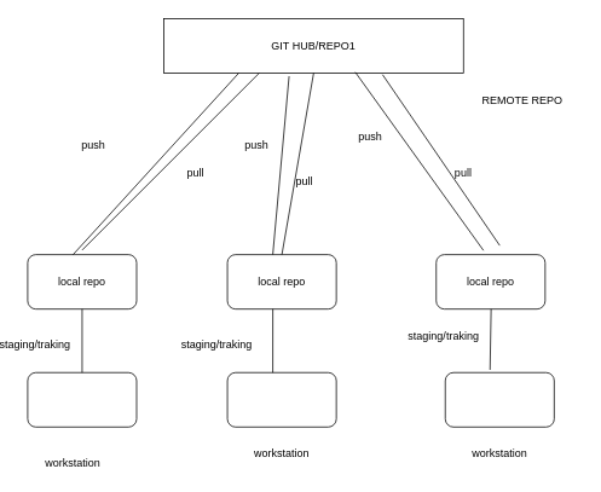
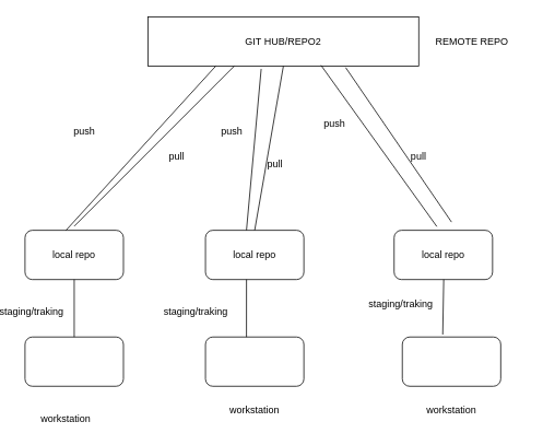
  <mxCell id="0" />
  <mxCell id="1" parent="0" />
  <mxCell id="2" value="" style="rounded=1;whiteSpace=wrap;html=1;" vertex="1" parent="1"><mxGeometry x="30" y="410" width="120" height="60" as="geometry" /></mxCell>
  <mxCell id="3" value="" style="rounded=1;whiteSpace=wrap;html=1;" vertex="1" parent="1"><mxGeometry x="250" y="410" width="120" height="60" as="geometry" /></mxCell>
  <mxCell id="4" value="" style="rounded=1;whiteSpace=wrap;html=1;" vertex="1" parent="1"><mxGeometry x="490" y="410" width="120" height="60" as="geometry" /></mxCell>
  <mxCell id="5" value="local repo" style="rounded=1;whiteSpace=wrap;html=1;" vertex="1" parent="1"><mxGeometry x="30" y="280" width="120" height="60" as="geometry" /></mxCell>
  <mxCell id="6" value="local repo" style="rounded=1;whiteSpace=wrap;html=1;" vertex="1" parent="1"><mxGeometry x="250" y="280" width="120" height="60" as="geometry" /></mxCell>
  <mxCell id="7" value="local repo" style="rounded=1;whiteSpace=wrap;html=1;" vertex="1" parent="1"><mxGeometry x="480" y="280" width="120" height="60" as="geometry" /></mxCell>
- <mxCell id="8" value="GIT HUB/REPO1" style="rounded=0;whiteSpace=wrap;html=1;" vertex="1" parent="1"><mxGeometry x="180" y="20" width="330" height="60" as="geometry" /></mxCell>
- <mxCell id="9" value="REMOTE REPO" style="text;html=1;strokeColor=none;fillColor=none;align=center;verticalAlign=middle;whiteSpace=wrap;rounded=0;" vertex="1" parent="1"><mxGeometry x="510" y="100" width="130" height="20" as="geometry" /></mxCell>
+ <mxCell id="8" value="GIT HUB/REPO2" style="rounded=0;whiteSpace=wrap;html=1;" vertex="1" parent="1"><mxGeometry x="180" y="20" width="330" height="60" as="geometry" /></mxCell>
+ <mxCell id="9" value="REMOTE REPO" style="text;html=1;strokeColor=none;fillColor=none;align=center;verticalAlign=middle;whiteSpace=wrap;rounded=0;" vertex="1" parent="1"><mxGeometry x="510" y="40" width="130" height="20" as="geometry" /></mxCell>
  <mxCell id="10" value="workstation" style="text;html=1;strokeColor=none;fillColor=none;align=center;verticalAlign=middle;whiteSpace=wrap;rounded=0;" vertex="1" parent="1"><mxGeometry x="60" y="500" width="40" height="20" as="geometry" /></mxCell>
  <mxCell id="11" value="workstation" style="text;html=1;strokeColor=none;fillColor=none;align=center;verticalAlign=middle;whiteSpace=wrap;rounded=0;" vertex="1" parent="1"><mxGeometry x="290" y="490" width="40" height="20" as="geometry" /></mxCell>
  <mxCell id="12" value="workstation" style="text;html=1;strokeColor=none;fillColor=none;align=center;verticalAlign=middle;whiteSpace=wrap;rounded=0;" vertex="1" parent="1"><mxGeometry x="530" y="490" width="40" height="20" as="geometry" /></mxCell>
  <mxCell id="13" value="" style="endArrow=none;html=1;entryX=0.5;entryY=1;entryDx=0;entryDy=0;" edge="1" parent="1" target="5"><mxGeometry width="50" height="50" relative="1" as="geometry"><mxPoint x="90" y="410" as="sourcePoint" /><mxPoint x="120" y="390" as="targetPoint" /></mxGeometry></mxCell>
  <mxCell id="14" value="" style="endArrow=none;html=1;entryX=0.417;entryY=1;entryDx=0;entryDy=0;entryPerimeter=0;" edge="1" parent="1" target="6"><mxGeometry width="50" height="50" relative="1" as="geometry"><mxPoint x="300" y="410" as="sourcePoint" /><mxPoint x="300" y="350" as="targetPoint" /></mxGeometry></mxCell>
  <mxCell id="15" value="" style="endArrow=none;html=1;exitX=0.569;exitY=-0.05;exitDx=0;exitDy=0;exitPerimeter=0;" edge="1" parent="1"><mxGeometry width="50" height="50" relative="1" as="geometry"><mxPoint x="539.28" y="407" as="sourcePoint" /><mxPoint x="540.468" y="340" as="targetPoint" /></mxGeometry></mxCell>
  <mxCell id="16" value="staging/traking&amp;nbsp;" style="text;html=1;strokeColor=none;fillColor=none;align=center;verticalAlign=middle;whiteSpace=wrap;rounded=0;" vertex="1" parent="1"><mxGeometry x="20" y="370" width="40" height="20" as="geometry" /></mxCell>
  <mxCell id="17" value="staging/traking&amp;nbsp;" style="text;html=1;strokeColor=none;fillColor=none;align=center;verticalAlign=middle;whiteSpace=wrap;rounded=0;" vertex="1" parent="1"><mxGeometry x="220" y="370" width="40" height="20" as="geometry" /></mxCell>
  <mxCell id="18" value="staging/traking&amp;nbsp;" style="text;html=1;strokeColor=none;fillColor=none;align=center;verticalAlign=middle;whiteSpace=wrap;rounded=0;" vertex="1" parent="1"><mxGeometry x="470" y="360" width="40" height="20" as="geometry" /></mxCell>
  <mxCell id="19" value="" style="endArrow=none;html=1;entryX=0.25;entryY=1;entryDx=0;entryDy=0;" edge="1" parent="1" target="8"><mxGeometry width="50" height="50" relative="1" as="geometry"><mxPoint x="80" y="280" as="sourcePoint" /><mxPoint x="130" y="230" as="targetPoint" /></mxGeometry></mxCell>
  <mxCell id="20" value="" style="endArrow=none;html=1;entryX=0.418;entryY=1.057;entryDx=0;entryDy=0;entryPerimeter=0;" edge="1" parent="1" target="8"><mxGeometry width="50" height="50" relative="1" as="geometry"><mxPoint x="300" y="280" as="sourcePoint" /><mxPoint x="350" y="230" as="targetPoint" /></mxGeometry></mxCell>
  <mxCell id="21" value="" style="endArrow=none;html=1;exitX=0.434;exitY=-0.076;exitDx=0;exitDy=0;exitPerimeter=0;entryX=0.639;entryY=0.983;entryDx=0;entryDy=0;entryPerimeter=0;" edge="1" parent="1" source="7" target="8"><mxGeometry width="50" height="50" relative="1" as="geometry"><mxPoint x="510" y="270" as="sourcePoint" /><mxPoint x="560" y="220" as="targetPoint" /></mxGeometry></mxCell>
  <mxCell id="22" value="push" style="text;html=1;strokeColor=none;fillColor=none;align=center;verticalAlign=middle;whiteSpace=wrap;rounded=0;" vertex="1" parent="1"><mxGeometry x="55" y="150" width="95" height="20" as="geometry" /></mxCell>
  <mxCell id="23" value="push" style="text;html=1;strokeColor=none;fillColor=none;align=center;verticalAlign=middle;whiteSpace=wrap;rounded=0;" vertex="1" parent="1"><mxGeometry x="235" y="150" width="95" height="20" as="geometry" /></mxCell>
  <mxCell id="24" value="push" style="text;html=1;strokeColor=none;fillColor=none;align=center;verticalAlign=middle;whiteSpace=wrap;rounded=0;" vertex="1" parent="1"><mxGeometry x="360" y="140" width="95" height="20" as="geometry" /></mxCell>
  <mxCell id="25" value="" style="endArrow=none;html=1;" edge="1" parent="1"><mxGeometry width="50" height="50" relative="1" as="geometry"><mxPoint x="90" y="275" as="sourcePoint" /><mxPoint x="285" y="80" as="targetPoint" /></mxGeometry></mxCell>
  <mxCell id="26" value="pull" style="text;html=1;strokeColor=none;fillColor=none;align=center;verticalAlign=middle;whiteSpace=wrap;rounded=0;" vertex="1" parent="1"><mxGeometry x="195" y="180" width="40" height="20" as="geometry" /></mxCell>
  <mxCell id="27" value="pull" style="text;html=1;strokeColor=none;fillColor=none;align=center;verticalAlign=middle;whiteSpace=wrap;rounded=0;" vertex="1" parent="1"><mxGeometry x="315" y="190" width="40" height="20" as="geometry" /></mxCell>
  <mxCell id="28" value="pull" style="text;html=1;strokeColor=none;fillColor=none;align=center;verticalAlign=middle;whiteSpace=wrap;rounded=0;" vertex="1" parent="1"><mxGeometry x="490" y="180" width="40" height="20" as="geometry" /></mxCell>
  <mxCell id="29" value="" style="endArrow=none;html=1;entryX=0.5;entryY=1;entryDx=0;entryDy=0;exitX=0.5;exitY=0;exitDx=0;exitDy=0;" edge="1" parent="1" source="6" target="8"><mxGeometry width="50" height="50" relative="1" as="geometry"><mxPoint x="310" y="270" as="sourcePoint" /><mxPoint x="370" y="80" as="targetPoint" /></mxGeometry></mxCell>
  <mxCell id="30" value="" style="endArrow=none;html=1;entryX=0.73;entryY=1.028;entryDx=0;entryDy=0;entryPerimeter=0;" edge="1" parent="1" target="8"><mxGeometry width="50" height="50" relative="1" as="geometry"><mxPoint x="550" y="270" as="sourcePoint" /><mxPoint x="480" y="80" as="targetPoint" /></mxGeometry></mxCell>
